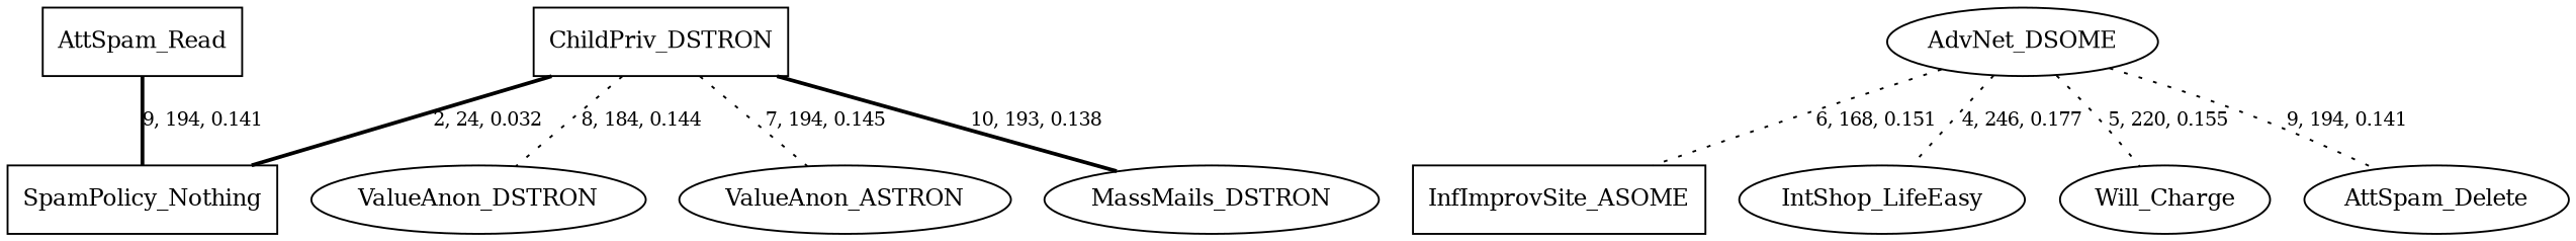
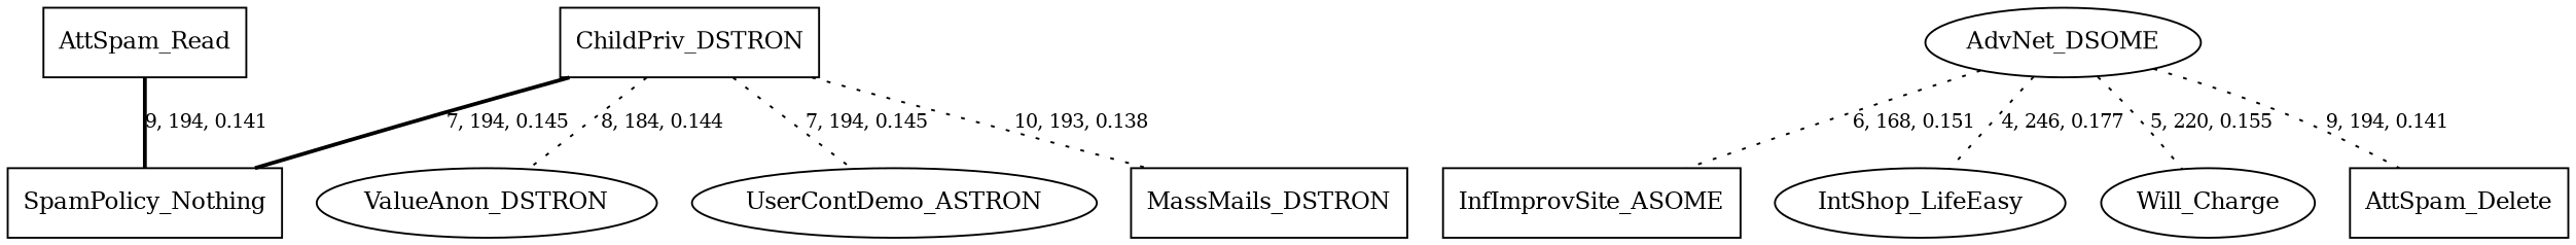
  graph {
    fontname="DejaVu Serif"
    node [fontname="DejaVu Serif" fontsize=12]
    edge [fontname="DejaVu Serif" fontsize=10 style=dotted]
-   n1 [label=MassMails_DSTRON]
+   n1 [label=MassMails_DSTRON shape=box]
    n2 [label=InfImprovSite_ASOME shape=box]
    n3 [label=SpamPolicy_Nothing shape=box]
    n4 [label=AttSpam_Read shape=box]
    n5 [label=ValueAnon_DSTRON]
    n6 [label=IntShop_LifeEasy]
    n7 [label=ChildPriv_DSTRON shape=box]
-   n8 [label=ValueAnon_ASTRON]
+   n8 [label=UserContDemo_ASTRON]
    n9 [label=AdvNet_DSOME shape=ellipse]
    n10 [label=Will_Charge]
-   n11 [label=AttSpam_Delete]
+   n11 [label=AttSpam_Delete shape=box]
    n4 -- n3 [label="9, 194, 0.141" style=bold]
-   n7 -- n1 [label="10, 193, 0.138" style=bold]
-   n7 -- n3 [label="2, 24, 0.032" style=bold]
+   n7 -- n1 [label="10, 193, 0.138"]
+   n7 -- n3 [label="7, 194, 0.145" style=bold]
    n7 -- n5 [label="8, 184, 0.144"]
    n7 -- n8 [label="7, 194, 0.145"]
    n9 -- n2 [label="6, 168, 0.151"]
    n9 -- n6 [label="4, 246, 0.177"]
    n9 -- n10 [label="5, 220, 0.155"]
    n9 -- n11 [label="9, 194, 0.141"]
  }
